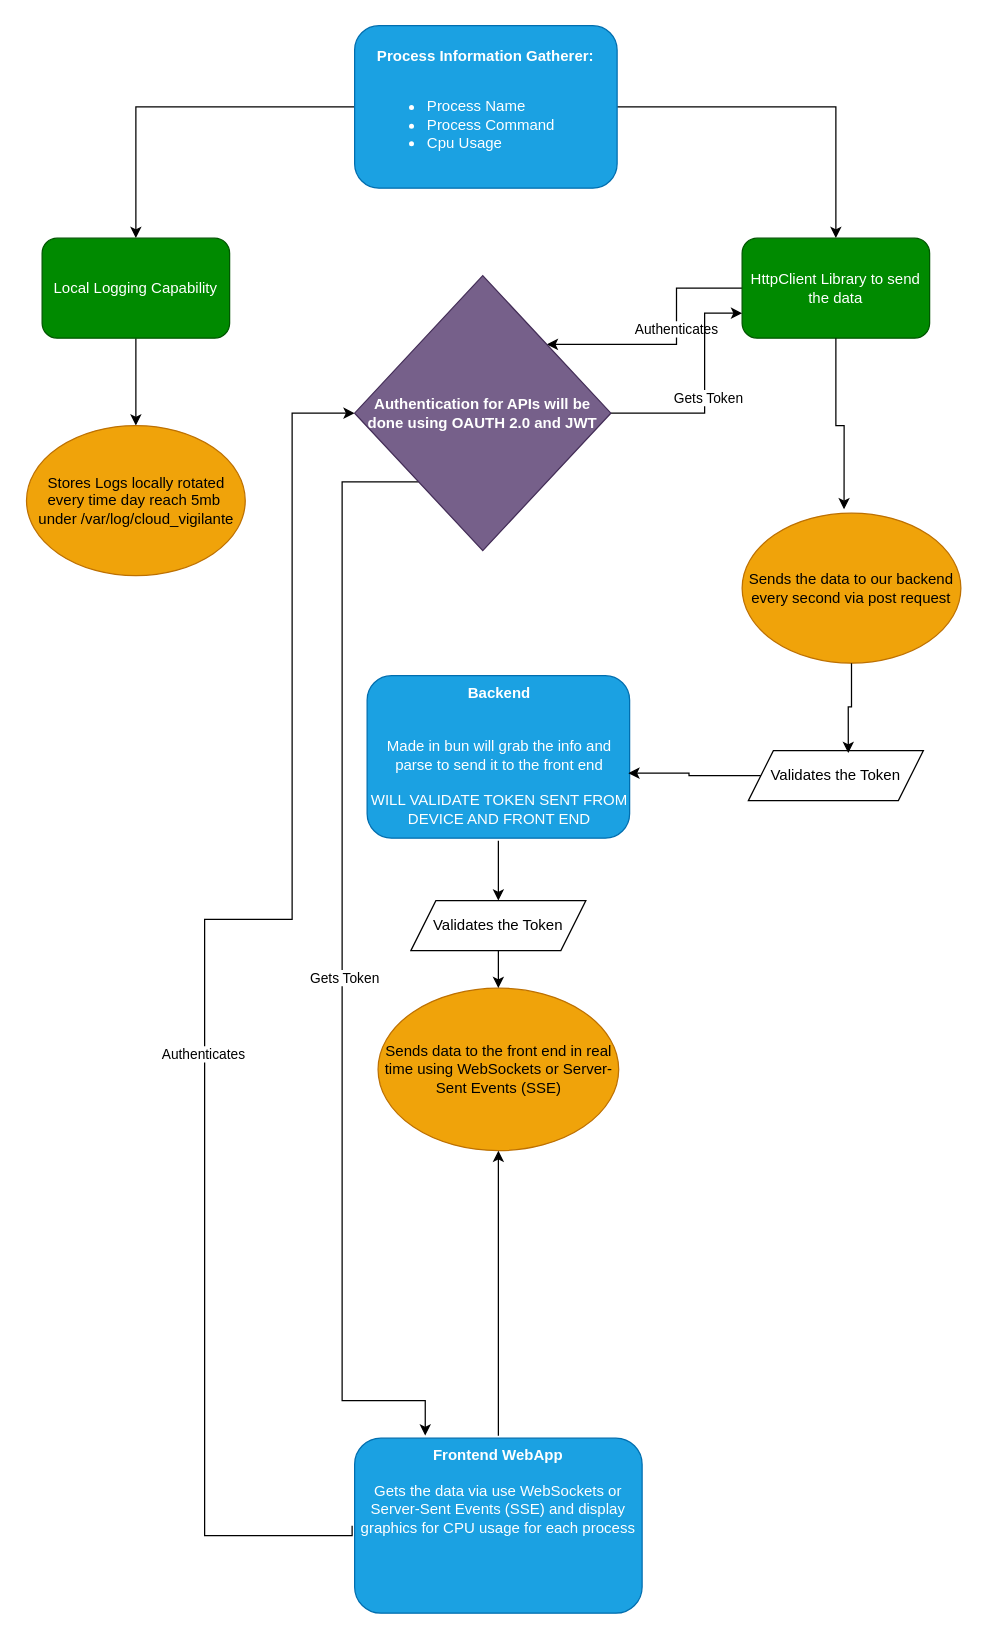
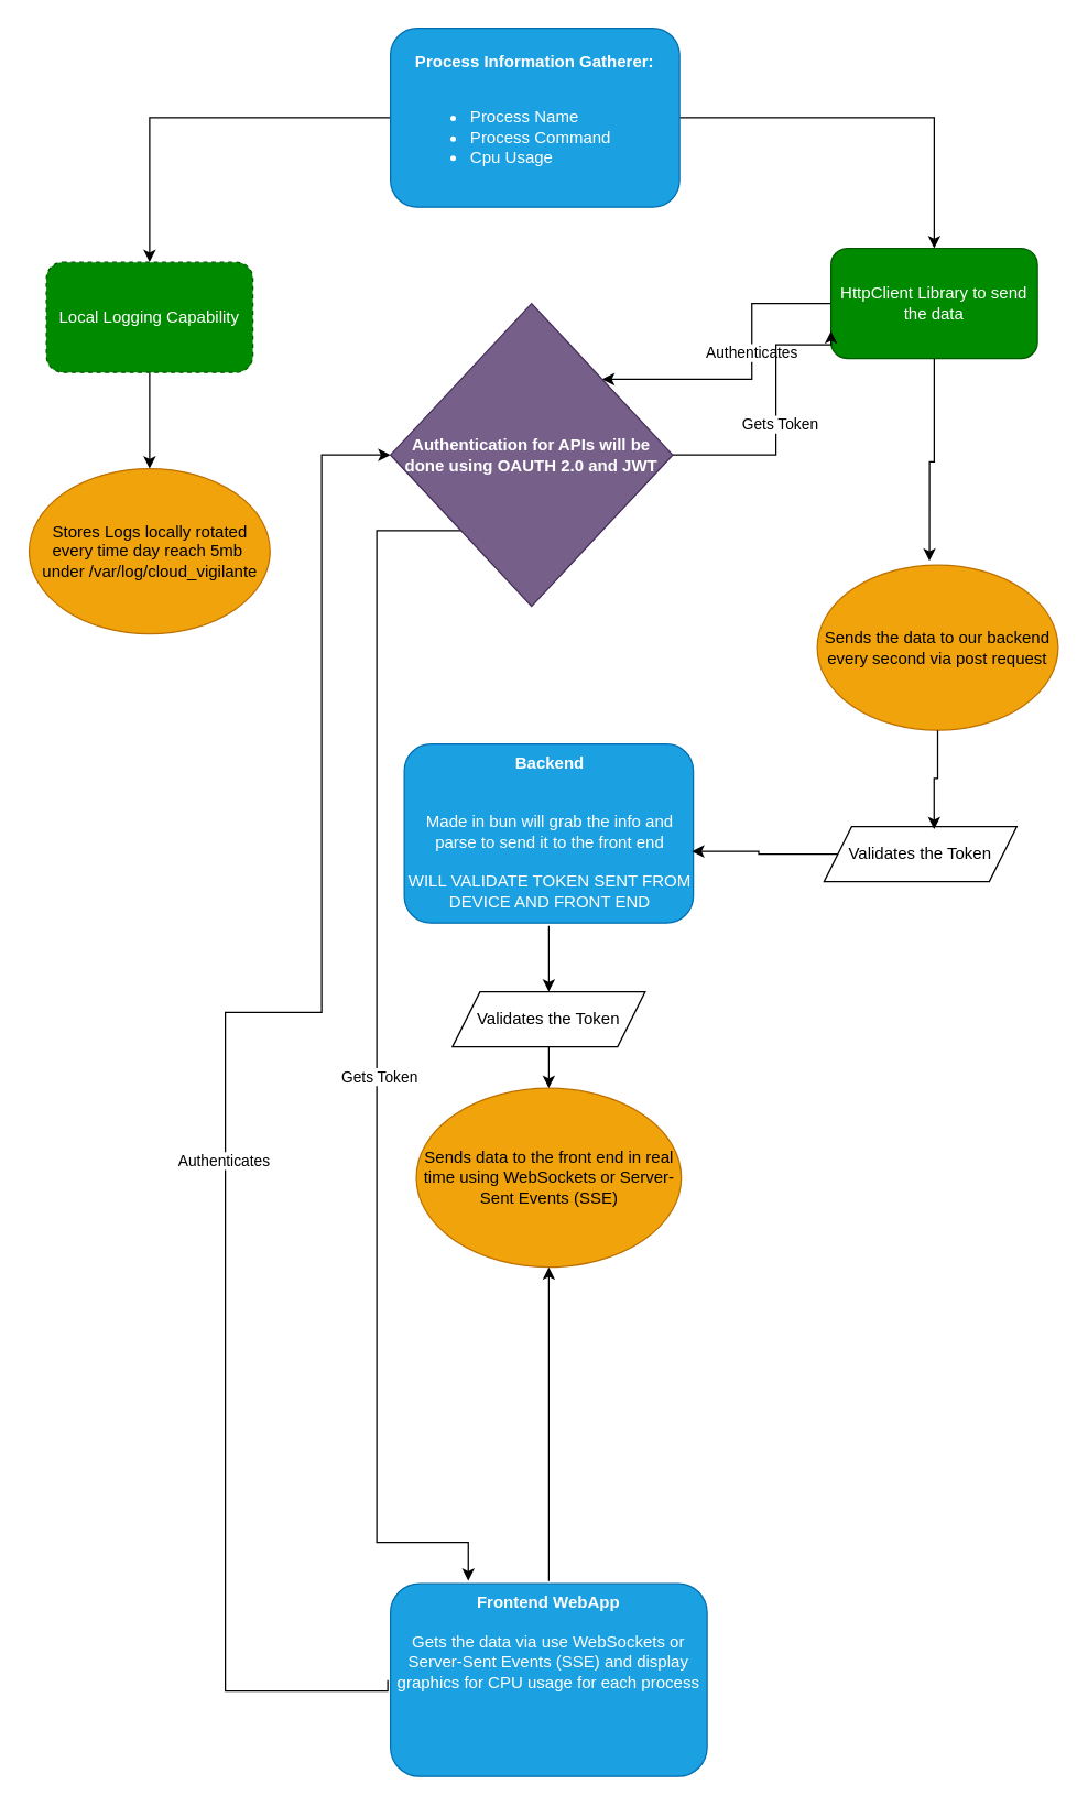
  <mxCell id="0" />
  <mxCell id="1" parent="0" />
  <mxCell id="2" style="edgeStyle=orthogonalEdgeStyle;rounded=0;orthogonalLoop=1;jettySize=auto;html=1;" edge="1" parent="1" source="4" target="6"><mxGeometry relative="1" as="geometry" /></mxCell>
  <mxCell id="3" style="edgeStyle=orthogonalEdgeStyle;rounded=0;orthogonalLoop=1;jettySize=auto;html=1;entryX=0.5;entryY=0;entryDx=0;entryDy=0;" edge="1" parent="1" source="4" target="9"><mxGeometry relative="1" as="geometry" /></mxCell>
  <mxCell id="4" value="&lt;b&gt;Process Information Gatherer:&lt;/b&gt;&lt;br&gt;&lt;br&gt;&lt;div style=&quot;&quot;&gt;&lt;ul&gt;&lt;li style=&quot;text-align: left;&quot;&gt;Process Name&lt;/li&gt;&lt;li style=&quot;text-align: left;&quot;&gt;Process Command&amp;nbsp;&lt;/li&gt;&lt;li style=&quot;text-align: left;&quot;&gt;Cpu Usage&lt;/li&gt;&lt;/ul&gt;&lt;/div&gt;" style="rounded=1;whiteSpace=wrap;html=1;fillColor=#1ba1e2;fontColor=#ffffff;strokeColor=#006EAF;" vertex="1" parent="1"><mxGeometry x="283" y="20" width="210" height="130" as="geometry" /></mxCell>
  <mxCell id="5" style="edgeStyle=orthogonalEdgeStyle;rounded=0;orthogonalLoop=1;jettySize=auto;html=1;entryX=0.5;entryY=0;entryDx=0;entryDy=0;" edge="1" parent="1" source="6" target="10"><mxGeometry relative="1" as="geometry" /></mxCell>
- <mxCell id="6" value="Local Logging Capability" style="rounded=1;whiteSpace=wrap;html=1;fillColor=#008a00;fontColor=#ffffff;strokeColor=#005700;" vertex="1" parent="1"><mxGeometry x="33" y="190" width="150" height="80" as="geometry" /></mxCell>
+ <mxCell id="6" value="Local Logging Capability" style="rounded=1;whiteSpace=wrap;html=1;fillColor=#008a00;fontColor=#ffffff;strokeColor=#005700;dashed=1;" vertex="1" parent="1"><mxGeometry x="33" y="190" width="150" height="80" as="geometry" /></mxCell>
  <mxCell id="7" style="edgeStyle=orthogonalEdgeStyle;rounded=0;orthogonalLoop=1;jettySize=auto;html=1;entryX=1;entryY=0;entryDx=0;entryDy=0;" edge="1" parent="1" source="9" target="23"><mxGeometry relative="1" as="geometry" /></mxCell>
  <mxCell id="8" value="Authenticates&amp;nbsp;" style="edgeLabel;html=1;align=center;verticalAlign=middle;resizable=0;points=[];" vertex="1" connectable="0" parent="7"><mxGeometry x="-0.16" y="1" relative="1" as="geometry"><mxPoint as="offset" /></mxGeometry></mxCell>
- <mxCell id="9" value="HttpClient Library to send the data" style="rounded=1;whiteSpace=wrap;html=1;fillColor=#008a00;fontColor=#ffffff;strokeColor=#005700;" vertex="1" parent="1"><mxGeometry x="593" y="190" width="150" height="80" as="geometry" /></mxCell>
+ <mxCell id="9" value="HttpClient Library to send the data" style="rounded=1;whiteSpace=wrap;html=1;fillColor=#008a00;fontColor=#ffffff;strokeColor=#005700;" vertex="1" parent="1"><mxGeometry x="603" y="180" width="150" height="80" as="geometry" /></mxCell>
  <mxCell id="10" value="Stores Logs locally rotated every time day reach 5mb&amp;nbsp; under /var/log/cloud_vigilante" style="ellipse;whiteSpace=wrap;html=1;fillColor=#f0a30a;fontColor=#000000;strokeColor=#BD7000;" vertex="1" parent="1"><mxGeometry x="20.5" y="340" width="175" height="120" as="geometry" /></mxCell>
  <mxCell id="11" value="Sends the data to our backend every second via post request" style="ellipse;whiteSpace=wrap;html=1;fillColor=#f0a30a;fontColor=#000000;strokeColor=#BD7000;" vertex="1" parent="1"><mxGeometry x="593" y="410" width="175" height="120" as="geometry" /></mxCell>
  <mxCell id="12" style="edgeStyle=orthogonalEdgeStyle;rounded=0;orthogonalLoop=1;jettySize=auto;html=1;entryX=0.5;entryY=0;entryDx=0;entryDy=0;" edge="1" parent="1" source="13" target="29"><mxGeometry relative="1" as="geometry" /></mxCell>
  <mxCell id="13" value="&lt;div style=&quot;text-align: center;&quot;&gt;&lt;b style=&quot;background-color: initial;&quot;&gt;Backend&lt;br&gt;&lt;br&gt;&lt;br&gt;&lt;/b&gt;&lt;/div&gt;&lt;div style=&quot;text-align: center;&quot;&gt;&lt;span style=&quot;background-color: initial;&quot;&gt;Made in bun will grab the info and parse to send it to the front end&lt;br&gt;&lt;/span&gt;&lt;br&gt;WILL VALIDATE TOKEN SENT FROM DEVICE AND FRONT END&lt;/div&gt;" style="rounded=1;whiteSpace=wrap;html=1;fillColor=#1ba1e2;fontColor=#ffffff;strokeColor=#006EAF;perimeterSpacing=2;strokeWidth=1;verticalAlign=top;align=left;" vertex="1" parent="1"><mxGeometry x="293" y="540" width="210" height="130" as="geometry" /></mxCell>
  <mxCell id="14" value="Sends data to the front end in real time using&amp;nbsp;WebSockets or Server-Sent Events (SSE)" style="ellipse;whiteSpace=wrap;html=1;fillColor=#f0a30a;fontColor=#000000;strokeColor=#BD7000;" vertex="1" parent="1"><mxGeometry x="301.75" y="790" width="192.5" height="130" as="geometry" /></mxCell>
  <mxCell id="15" style="edgeStyle=orthogonalEdgeStyle;rounded=0;orthogonalLoop=1;jettySize=auto;html=1;entryX=0;entryY=0.5;entryDx=0;entryDy=0;exitX=0;exitY=0.5;exitDx=0;exitDy=0;" edge="1" parent="1" source="18" target="23"><mxGeometry relative="1" as="geometry"><mxPoint x="263" y="1228" as="sourcePoint" /><Array as="points"><mxPoint x="281" y="1228" /><mxPoint x="163" y="1228" /><mxPoint x="163" y="735" /><mxPoint x="233" y="735" /><mxPoint x="233" y="330" /></Array></mxGeometry></mxCell>
  <mxCell id="16" value="Authenticates" style="edgeLabel;html=1;align=center;verticalAlign=middle;resizable=0;points=[];" vertex="1" connectable="0" parent="15"><mxGeometry x="-0.105" y="2" relative="1" as="geometry"><mxPoint as="offset" /></mxGeometry></mxCell>
  <mxCell id="17" style="edgeStyle=orthogonalEdgeStyle;rounded=0;orthogonalLoop=1;jettySize=auto;html=1;" edge="1" parent="1" source="18" target="14"><mxGeometry relative="1" as="geometry"><mxPoint x="398" y="1020" as="targetPoint" /></mxGeometry></mxCell>
  <mxCell id="18" value="&lt;div style=&quot;&quot;&gt;&lt;b&gt;Frontend WebApp&lt;/b&gt;&lt;br&gt;&lt;br&gt;&lt;div style=&quot;&quot;&gt;Gets the data via&amp;nbsp;use WebSockets or Server-Sent Events (SSE) and display graphics for CPU usage for each process&lt;/div&gt;&lt;/div&gt;" style="rounded=1;whiteSpace=wrap;html=1;fillColor=#1ba1e2;fontColor=#ffffff;strokeColor=#006EAF;perimeterSpacing=2;strokeWidth=1;verticalAlign=top;align=center;" vertex="1" parent="1"><mxGeometry x="283" y="1150" width="230" height="140" as="geometry" /></mxCell>
  <mxCell id="19" style="edgeStyle=orthogonalEdgeStyle;rounded=0;orthogonalLoop=1;jettySize=auto;html=1;entryX=0;entryY=0.75;entryDx=0;entryDy=0;" edge="1" parent="1" source="23" target="9"><mxGeometry relative="1" as="geometry"><mxPoint x="663" y="290" as="targetPoint" /><Array as="points"><mxPoint x="563" y="330" /><mxPoint x="563" y="250" /></Array></mxGeometry></mxCell>
  <mxCell id="20" value="Gets Token" style="edgeLabel;html=1;align=center;verticalAlign=middle;resizable=0;points=[];" vertex="1" connectable="0" parent="19"><mxGeometry x="-0.044" y="-1" relative="1" as="geometry"><mxPoint x="1" as="offset" /></mxGeometry></mxCell>
  <mxCell id="21" style="edgeStyle=orthogonalEdgeStyle;rounded=0;orthogonalLoop=1;jettySize=auto;html=1;exitX=0;exitY=1;exitDx=0;exitDy=0;entryX=0.25;entryY=0;entryDx=0;entryDy=0;" edge="1" parent="1" source="23" target="18"><mxGeometry relative="1" as="geometry"><mxPoint x="279" y="1208" as="targetPoint" /><Array as="points"><mxPoint x="273" y="385" /><mxPoint x="273" y="1120" /><mxPoint x="340" y="1120" /></Array></mxGeometry></mxCell>
  <mxCell id="22" value="Gets Token" style="edgeLabel;html=1;align=center;verticalAlign=middle;resizable=0;points=[];" vertex="1" connectable="0" parent="21"><mxGeometry x="0.029" y="1" relative="1" as="geometry"><mxPoint as="offset" /></mxGeometry></mxCell>
  <mxCell id="23" value="&lt;b&gt;Authentication for APIs will be done using OAUTH 2.0 and JWT&lt;/b&gt;" style="rhombus;whiteSpace=wrap;html=1;fillColor=#76608a;fontColor=#ffffff;strokeColor=#432D57;" vertex="1" parent="1"><mxGeometry x="283" y="220" width="205" height="220" as="geometry" /></mxCell>
  <mxCell id="24" style="edgeStyle=orthogonalEdgeStyle;rounded=0;orthogonalLoop=1;jettySize=auto;html=1;entryX=0.466;entryY=-0.025;entryDx=0;entryDy=0;entryPerimeter=0;" edge="1" parent="1" source="9" target="11"><mxGeometry relative="1" as="geometry" /></mxCell>
  <mxCell id="25" value="Validates the Token" style="shape=parallelogram;perimeter=parallelogramPerimeter;whiteSpace=wrap;html=1;fixedSize=1;" vertex="1" parent="1"><mxGeometry x="598" y="600" width="140" height="40" as="geometry" /></mxCell>
  <mxCell id="26" style="edgeStyle=orthogonalEdgeStyle;rounded=0;orthogonalLoop=1;jettySize=auto;html=1;entryX=0.571;entryY=0.05;entryDx=0;entryDy=0;entryPerimeter=0;" edge="1" parent="1" source="11" target="25"><mxGeometry relative="1" as="geometry" /></mxCell>
  <mxCell id="27" style="edgeStyle=orthogonalEdgeStyle;rounded=0;orthogonalLoop=1;jettySize=auto;html=1;entryX=0.986;entryY=0.597;entryDx=0;entryDy=0;entryPerimeter=0;" edge="1" parent="1" source="25" target="13"><mxGeometry relative="1" as="geometry" /></mxCell>
  <mxCell id="28" style="edgeStyle=orthogonalEdgeStyle;rounded=0;orthogonalLoop=1;jettySize=auto;html=1;" edge="1" parent="1" source="29" target="14"><mxGeometry relative="1" as="geometry" /></mxCell>
  <mxCell id="29" value="Validates the Token" style="shape=parallelogram;perimeter=parallelogramPerimeter;whiteSpace=wrap;html=1;fixedSize=1;" vertex="1" parent="1"><mxGeometry x="328" y="720" width="140" height="40" as="geometry" /></mxCell>
